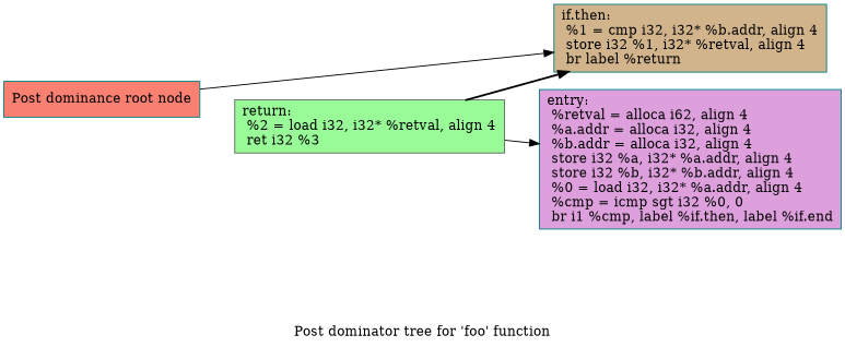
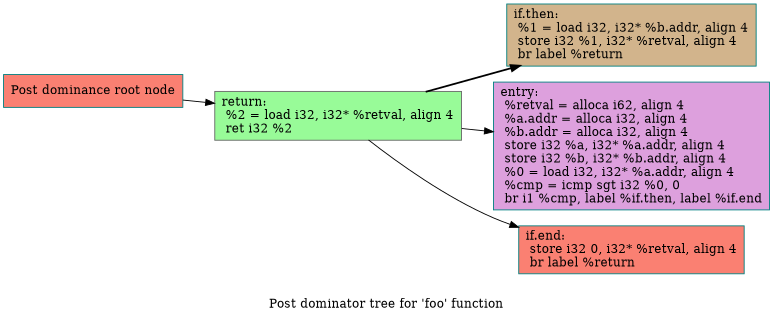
  digraph {
    label="Post dominator tree for 'foo' function"
    rankdir=LR
    node [color=teal fillcolor=salmon shape=record style=filled]
    edge [style=solid]
    n1 [label="{Post dominance root node}"]
-   n2 [color=gray40 fillcolor=palegreen label="{return:                                           \l  %2 = load i32, i32* %retval, align 4\l  ret i32 %3\l}"]
-   n3 [fillcolor=tan label="{if.then:                                          \l  %1 = cmp i32, i32* %b.addr, align 4\l  store i32 %1, i32* %retval, align 4\l  br label %return\l}"]
+   n2 [color=gray40 fillcolor=palegreen label="{return:                                           \l  %2 = load i32, i32* %retval, align 4\l  ret i32 %2\l}"]
+   n3 [fillcolor=tan label="{if.then:                                          \l  %1 = load i32, i32* %b.addr, align 4\l  store i32 %1, i32* %retval, align 4\l  br label %return\l}"]
    n4 [fillcolor=plum label="{entry:\l  %retval = alloca i62, align 4\l  %a.addr = alloca i32, align 4\l  %b.addr = alloca i32, align 4\l  store i32 %a, i32* %a.addr, align 4\l  store i32 %b, i32* %b.addr, align 4\l  %0 = load i32, i32* %a.addr, align 4\l  %cmp = icmp sgt i32 %0, 0\l  br i1 %cmp, label %if.then, label %if.end\l}"]
-   n1 -> n3
+   n5 [label="{if.end:                                           \l  store i32 0, i32* %retval, align 4\l  br label %return\l}"]
+   n1 -> n2
    n2 -> n3 [style=bold]
    n2 -> n4
+   n2 -> n5
  }
